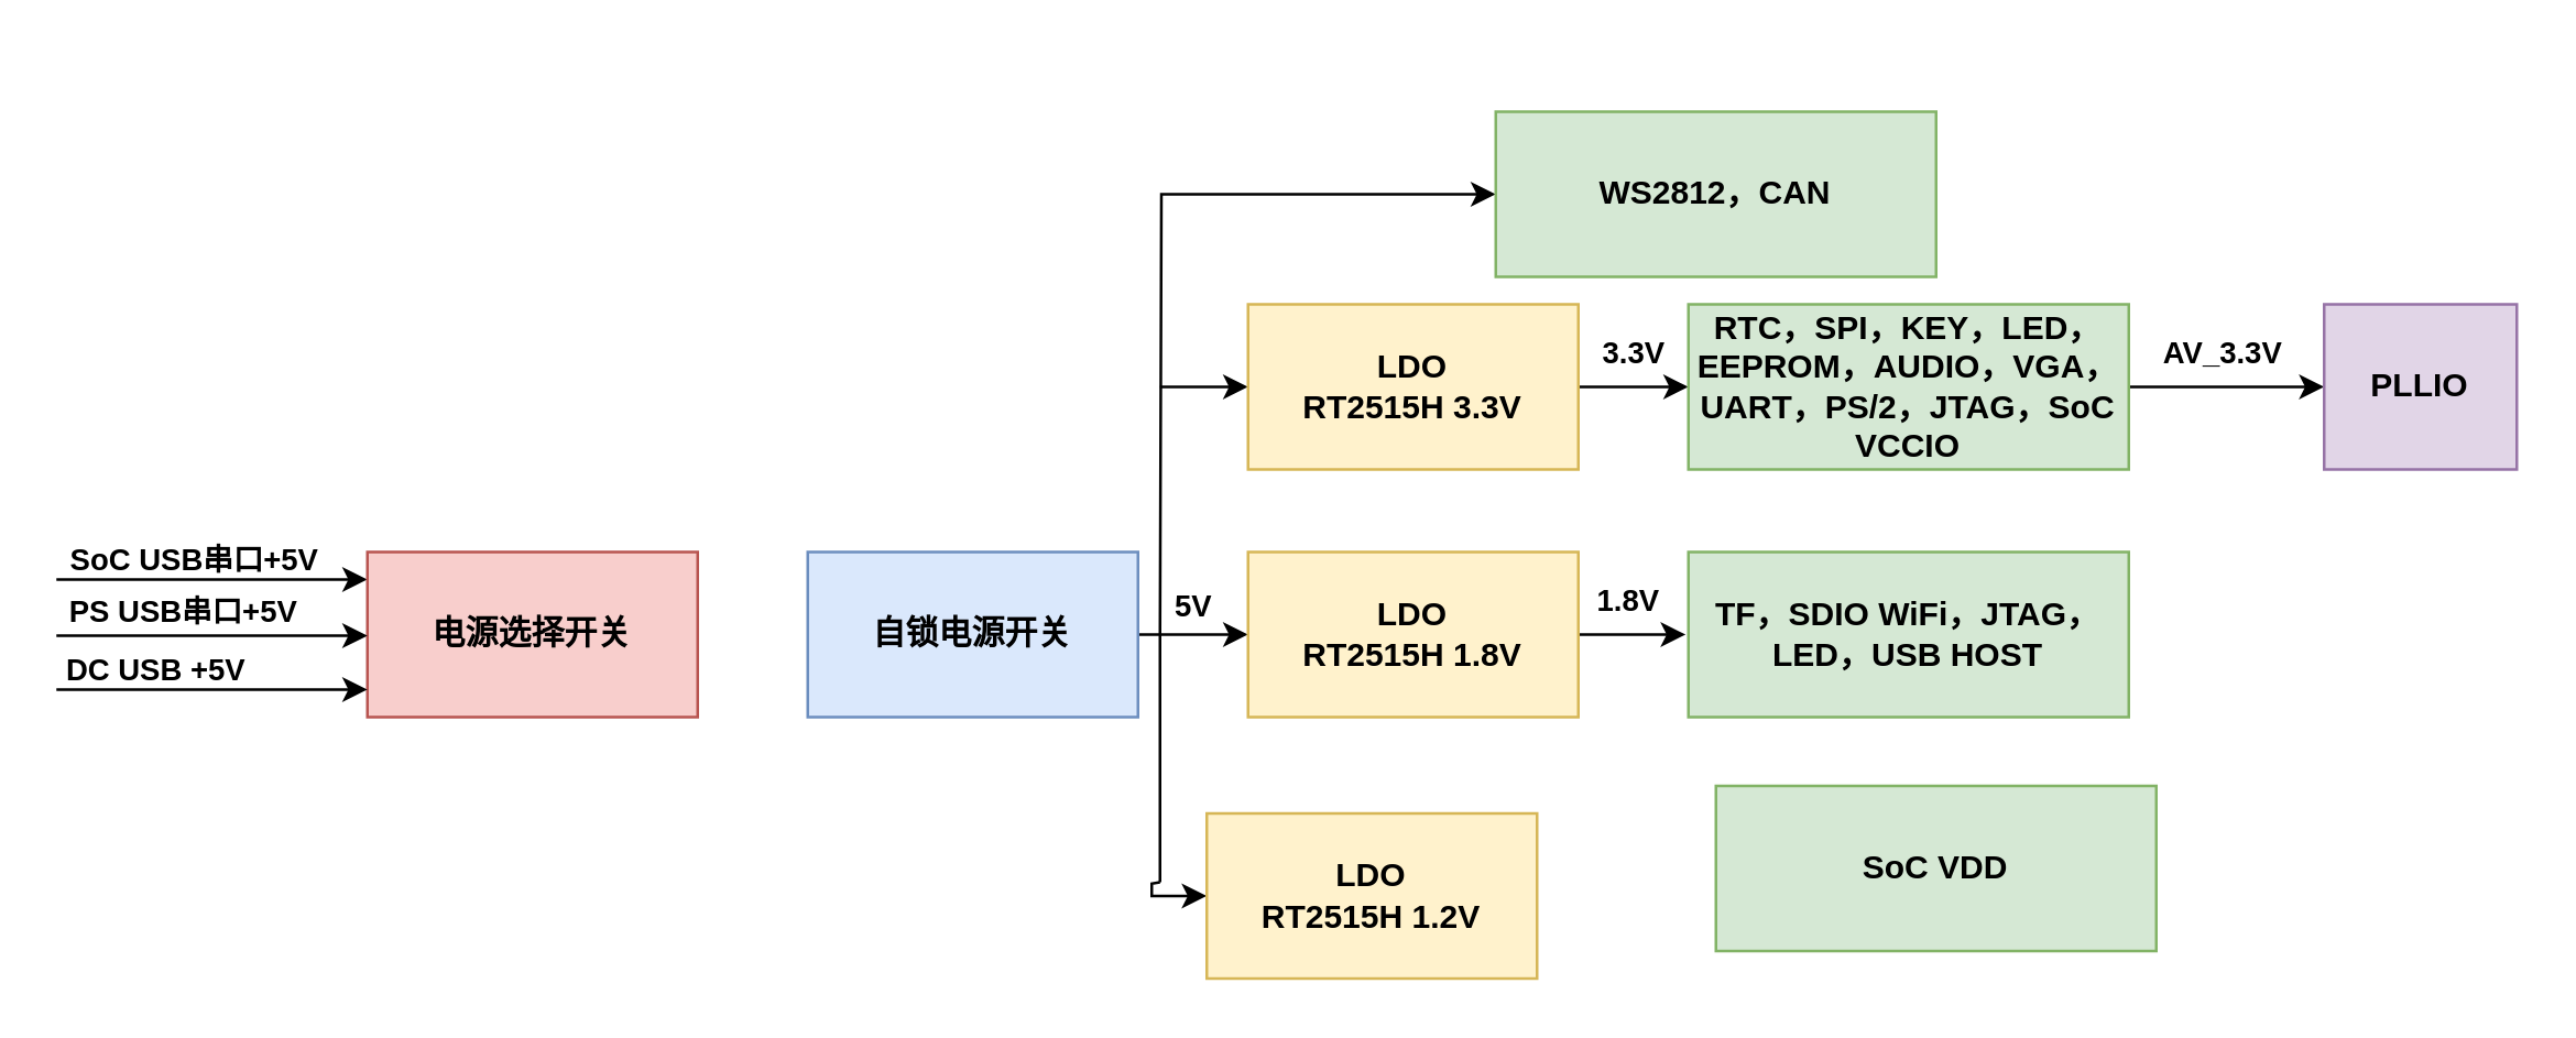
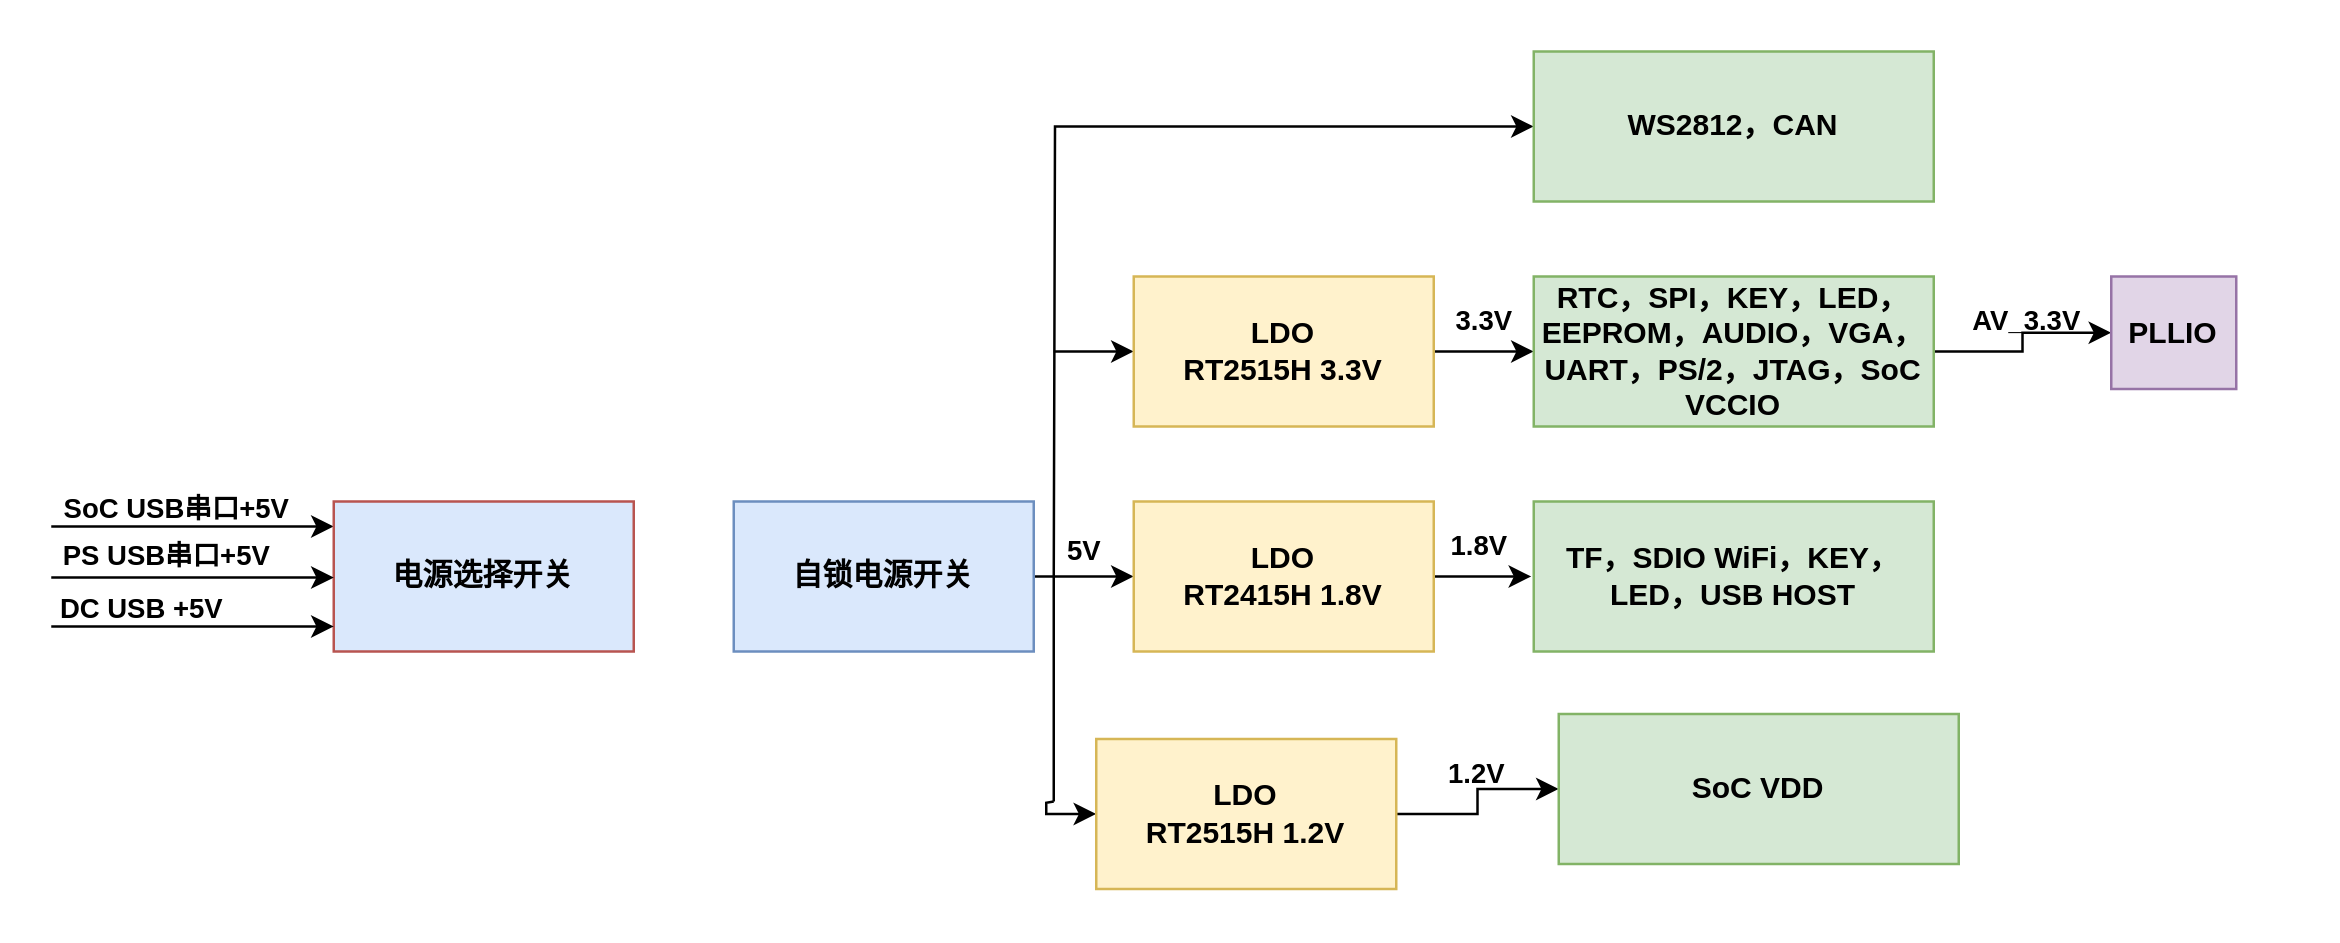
  <mxCell id="0" />
  <mxCell id="1" parent="0" />
  <mxCell id="2" style="edgeStyle=orthogonalEdgeStyle;rounded=0;orthogonalLoop=1;jettySize=auto;html=1;entryX=0;entryY=0.5;entryDx=0;entryDy=0;" edge="1" parent="1" source="4" target="11"><mxGeometry relative="1" as="geometry" /></mxCell>
  <mxCell id="3" value="5V" style="edgeLabel;html=1;align=center;verticalAlign=middle;resizable=0;points=[];labelBackgroundColor=none;fontStyle=1" vertex="1" connectable="0" parent="2"><mxGeometry x="0.015" relative="1" as="geometry"><mxPoint x="-1" y="-11" as="offset" /></mxGeometry></mxCell>
  <mxCell id="4" value="自锁电源开关" style="rounded=0;whiteSpace=wrap;html=1;fillColor=#dae8fc;strokeColor=#6c8ebf;fontStyle=1" vertex="1" parent="1"><mxGeometry x="293" y="200" width="120" height="60" as="geometry" /></mxCell>
  <mxCell id="5" style="edgeStyle=orthogonalEdgeStyle;rounded=0;orthogonalLoop=1;jettySize=auto;html=1;exitX=1;exitY=0.5;exitDx=0;exitDy=0;entryX=0;entryY=0.5;entryDx=0;entryDy=0;" edge="1" parent="1" source="8" target="19"><mxGeometry relative="1" as="geometry" /></mxCell>
  <mxCell id="6" value="3.3V" style="edgeLabel;html=1;align=center;verticalAlign=middle;resizable=0;points=[];labelBackgroundColor=none;fontStyle=1" vertex="1" connectable="0" parent="5"><mxGeometry x="0.001" y="2" relative="1" as="geometry"><mxPoint x="-1" y="-11" as="offset" /></mxGeometry></mxCell>
  <mxCell id="7" style="edgeStyle=orthogonalEdgeStyle;rounded=0;orthogonalLoop=1;jettySize=auto;html=1;exitX=0;exitY=0.5;exitDx=0;exitDy=0;startArrow=classic;startFill=1;endArrow=none;endFill=0;" edge="1" parent="1" source="8"><mxGeometry relative="1" as="geometry"><mxPoint x="421" y="140.209" as="targetPoint" /></mxGeometry></mxCell>
  <mxCell id="8" value="LDO&lt;br&gt;RT2515H 3.3V" style="rounded=0;whiteSpace=wrap;html=1;fillColor=#fff2cc;strokeColor=#d6b656;fontStyle=1" vertex="1" parent="1"><mxGeometry x="453" y="110" width="120" height="60" as="geometry" /></mxCell>
  <mxCell id="9" style="edgeStyle=orthogonalEdgeStyle;rounded=0;orthogonalLoop=1;jettySize=auto;html=1;" edge="1" parent="1" source="11"><mxGeometry relative="1" as="geometry"><mxPoint x="612" y="230" as="targetPoint" /></mxGeometry></mxCell>
  <mxCell id="10" value="1.8V" style="edgeLabel;html=1;align=center;verticalAlign=middle;resizable=0;points=[];labelBackgroundColor=none;fontStyle=1" vertex="1" connectable="0" parent="9"><mxGeometry x="0.213" y="-1" relative="1" as="geometry"><mxPoint x="-6" y="-14" as="offset" /></mxGeometry></mxCell>
- <mxCell id="11" value="LDO&lt;br&gt;RT2515H 1.8V" style="rounded=0;whiteSpace=wrap;html=1;fillColor=#fff2cc;strokeColor=#d6b656;fontStyle=1" vertex="1" parent="1"><mxGeometry x="453" y="200" width="120" height="60" as="geometry" /></mxCell>
+ <mxCell id="11" value="LDO&lt;br&gt;RT2415H 1.8V" style="rounded=0;whiteSpace=wrap;html=1;fillColor=#fff2cc;strokeColor=#d6b656;fontStyle=1" vertex="1" parent="1"><mxGeometry x="453" y="200" width="120" height="60" as="geometry" /></mxCell>
+ <mxCell id="12" style="edgeStyle=orthogonalEdgeStyle;rounded=0;orthogonalLoop=1;jettySize=auto;html=1;entryX=0;entryY=0.5;entryDx=0;entryDy=0;" edge="1" parent="1" source="15" target="23"><mxGeometry relative="1" as="geometry" /></mxCell>
+ <mxCell id="13" value="1.2V" style="edgeLabel;html=1;align=center;verticalAlign=middle;resizable=0;points=[];labelBackgroundColor=none;fontStyle=1" vertex="1" connectable="0" parent="12"><mxGeometry x="-0.06" relative="1" as="geometry"><mxPoint x="-1" y="-14" as="offset" /></mxGeometry></mxCell>
  <mxCell id="14" style="edgeStyle=orthogonalEdgeStyle;rounded=0;orthogonalLoop=1;jettySize=auto;html=1;endArrow=none;endFill=0;startArrow=classic;startFill=1;" edge="1" parent="1" source="15"><mxGeometry relative="1" as="geometry"><mxPoint x="421" y="320" as="targetPoint" /></mxGeometry></mxCell>
  <mxCell id="15" value="LDO&lt;br&gt;RT2515H 1.2V" style="rounded=0;whiteSpace=wrap;html=1;fillColor=#fff2cc;strokeColor=#d6b656;fontStyle=1" vertex="1" parent="1"><mxGeometry x="438" y="295" width="120" height="60" as="geometry" /></mxCell>
- <mxCell id="16" value="TF，SDIO WiFi，JTAG，LED，USB HOST" style="rounded=0;whiteSpace=wrap;html=1;fillColor=#d5e8d4;strokeColor=#82b366;fontStyle=1" vertex="1" parent="1"><mxGeometry x="613" y="200" width="160" height="60" as="geometry" /></mxCell>
+ <mxCell id="16" value="TF，SDIO WiFi，KEY，LED，USB HOST" style="rounded=0;whiteSpace=wrap;html=1;fillColor=#d5e8d4;strokeColor=#82b366;fontStyle=1" vertex="1" parent="1"><mxGeometry x="613" y="200" width="160" height="60" as="geometry" /></mxCell>
  <mxCell id="17" style="edgeStyle=orthogonalEdgeStyle;rounded=0;orthogonalLoop=1;jettySize=auto;html=1;entryX=0;entryY=0.5;entryDx=0;entryDy=0;" edge="1" parent="1" source="19" target="26"><mxGeometry relative="1" as="geometry" /></mxCell>
  <mxCell id="18" value="AV_3.3V" style="edgeLabel;html=1;align=center;verticalAlign=middle;resizable=0;points=[];labelBackgroundColor=none;fontStyle=1" vertex="1" connectable="0" parent="17"><mxGeometry x="-0.23" y="1" relative="1" as="geometry"><mxPoint x="6" y="-12" as="offset" /></mxGeometry></mxCell>
  <mxCell id="19" value="RTC，SPI，KEY，LED，EEPROM，AUDIO，VGA，UART，PS/2，JTAG，SoC VCCIO" style="rounded=0;whiteSpace=wrap;html=1;fillColor=#d5e8d4;strokeColor=#82b366;fontStyle=1" vertex="1" parent="1"><mxGeometry x="613" y="110" width="160" height="60" as="geometry" /></mxCell>
  <mxCell id="20" style="edgeStyle=orthogonalEdgeStyle;rounded=0;orthogonalLoop=1;jettySize=auto;html=1;exitX=0;exitY=0.25;exitDx=0;exitDy=0;startArrow=classic;startFill=1;endArrow=none;endFill=0;" edge="1" parent="1"><mxGeometry relative="1" as="geometry"><mxPoint x="20" y="210" as="targetPoint" /><mxPoint x="133" y="210" as="sourcePoint" /></mxGeometry></mxCell>
  <mxCell id="21" value="SoC USB串口+5V" style="edgeLabel;html=1;align=center;verticalAlign=middle;resizable=0;points=[];labelBackgroundColor=none;fontStyle=1" vertex="1" connectable="0" parent="20"><mxGeometry x="0.633" y="1" relative="1" as="geometry"><mxPoint x="28" y="-9" as="offset" /></mxGeometry></mxCell>
- <mxCell id="22" value="电源选择开关" style="rounded=0;whiteSpace=wrap;html=1;fillColor=#f8cecc;strokeColor=#b85450;fontStyle=1" vertex="1" parent="1"><mxGeometry x="133" y="200" width="120" height="60" as="geometry" /></mxCell>
+ <mxCell id="22" value="电源选择开关" style="rounded=0;whiteSpace=wrap;html=1;fillColor=#dae8fc;strokeColor=#b85450;fontStyle=1;" vertex="1" parent="1"><mxGeometry x="133" y="200" width="120" height="60" as="geometry" /></mxCell>
  <mxCell id="23" value="SoC VDD" style="rounded=0;whiteSpace=wrap;html=1;fillColor=#d5e8d4;strokeColor=#82b366;fontStyle=1" vertex="1" parent="1"><mxGeometry x="623" y="285" width="160" height="60" as="geometry" /></mxCell>
  <mxCell id="24" style="edgeStyle=orthogonalEdgeStyle;rounded=0;orthogonalLoop=1;jettySize=auto;html=1;startArrow=classic;startFill=1;endArrow=none;endFill=0;" edge="1" parent="1" source="25"><mxGeometry relative="1" as="geometry"><mxPoint x="421" y="230" as="targetPoint" /></mxGeometry></mxCell>
- <mxCell id="25" value="WS2812，CAN" style="rounded=0;whiteSpace=wrap;html=1;fillColor=#d5e8d4;strokeColor=#82b366;fontStyle=1" vertex="1" parent="1"><mxGeometry x="543" y="40" width="160" height="60" as="geometry" /></mxCell>
- <mxCell id="26" value="PLLIO" style="rounded=0;whiteSpace=wrap;html=1;fillColor=#e1d5e7;strokeColor=#9673a6;fontStyle=1" vertex="1" parent="1"><mxGeometry x="844" y="110" width="70" height="60" as="geometry" /></mxCell>
+ <mxCell id="25" value="WS2812，CAN" style="rounded=0;whiteSpace=wrap;html=1;fillColor=#d5e8d4;strokeColor=#82b366;fontStyle=1" vertex="1" parent="1"><mxGeometry x="613" y="20" width="160" height="60" as="geometry" /></mxCell>
+ <mxCell id="26" value="PLLIO" style="rounded=0;whiteSpace=wrap;html=1;fillColor=#e1d5e7;strokeColor=#9673a6;fontStyle=1" vertex="1" parent="1"><mxGeometry x="844" y="110" width="50" height="45" as="geometry" /></mxCell>
  <mxCell id="27" style="edgeStyle=orthogonalEdgeStyle;rounded=0;orthogonalLoop=1;jettySize=auto;html=1;exitX=0;exitY=0.25;exitDx=0;exitDy=0;startArrow=classic;startFill=1;endArrow=none;endFill=0;" edge="1" parent="1"><mxGeometry relative="1" as="geometry"><mxPoint x="20" y="230.42" as="targetPoint" /><mxPoint x="133" y="230.42" as="sourcePoint" /></mxGeometry></mxCell>
  <mxCell id="28" value="PS USB串口+5V" style="edgeLabel;html=1;align=center;verticalAlign=middle;resizable=0;points=[];labelBackgroundColor=none;fontStyle=1" vertex="1" connectable="0" parent="27"><mxGeometry x="0.633" y="1" relative="1" as="geometry"><mxPoint x="24" y="-10" as="offset" /></mxGeometry></mxCell>
  <mxCell id="29" style="edgeStyle=orthogonalEdgeStyle;rounded=0;orthogonalLoop=1;jettySize=auto;html=1;exitX=0;exitY=0.25;exitDx=0;exitDy=0;startArrow=classic;startFill=1;endArrow=none;endFill=0;" edge="1" parent="1"><mxGeometry relative="1" as="geometry"><mxPoint x="20" y="250" as="targetPoint" /><mxPoint x="133" y="250" as="sourcePoint" /></mxGeometry></mxCell>
  <mxCell id="30" value="DC USB +5V" style="edgeLabel;html=1;align=center;verticalAlign=middle;resizable=0;points=[];labelBackgroundColor=none;fontStyle=1" vertex="1" connectable="0" parent="29"><mxGeometry x="0.633" y="1" relative="1" as="geometry"><mxPoint x="14" y="-9" as="offset" /></mxGeometry></mxCell>
  <mxCell id="31" value="" style="endArrow=none;html=1;rounded=0;endFill=0;" edge="1" parent="1"><mxGeometry width="50" height="50" relative="1" as="geometry"><mxPoint x="421" y="230" as="sourcePoint" /><mxPoint x="421" y="320" as="targetPoint" /></mxGeometry></mxCell>
